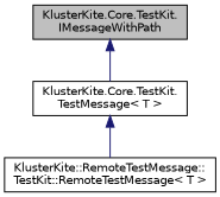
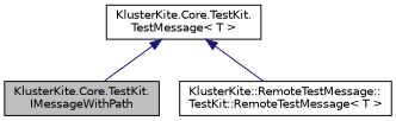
  digraph {
    node [color=black fillcolor=white fontname=Helvetica fontsize=10 shape=record style=filled]
    edge [color=midnightblue dir=back fontname=Helvetica fontsize=10 labelfontname=Helvetica labelfontsize=10 style=solid]
    n1 [fillcolor=grey75 fontcolor=black height=0.2 label="KlusterKite.Core.TestKit.\lIMessageWithPath" width=0.4]
    n2 [height=0.2 label="KlusterKite.Core.TestKit.\lTestMessage\< T \>" width=0.4]
    n3 [height=0.2 label="KlusterKite::RemoteTestMessage::\lTestKit::RemoteTestMessage\< T \>" width=0.4]
-   n1 -> n2
+   n2 -> n1
    n2 -> n3
  }
